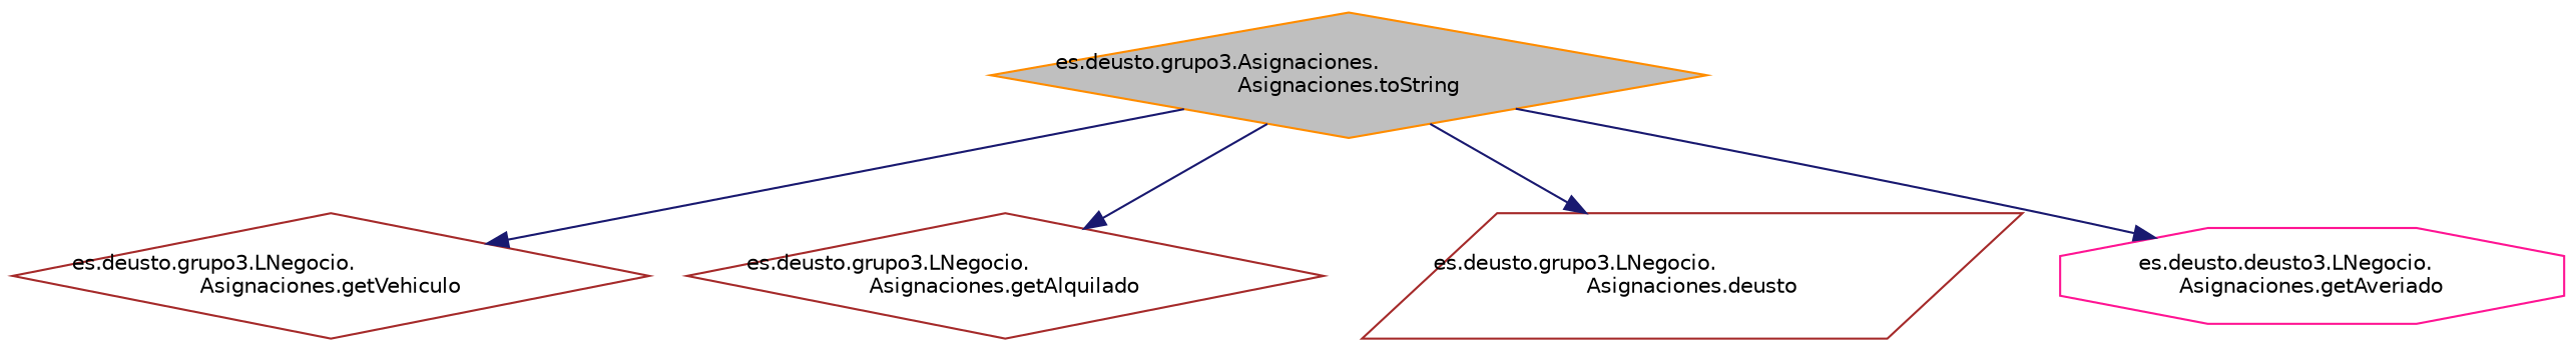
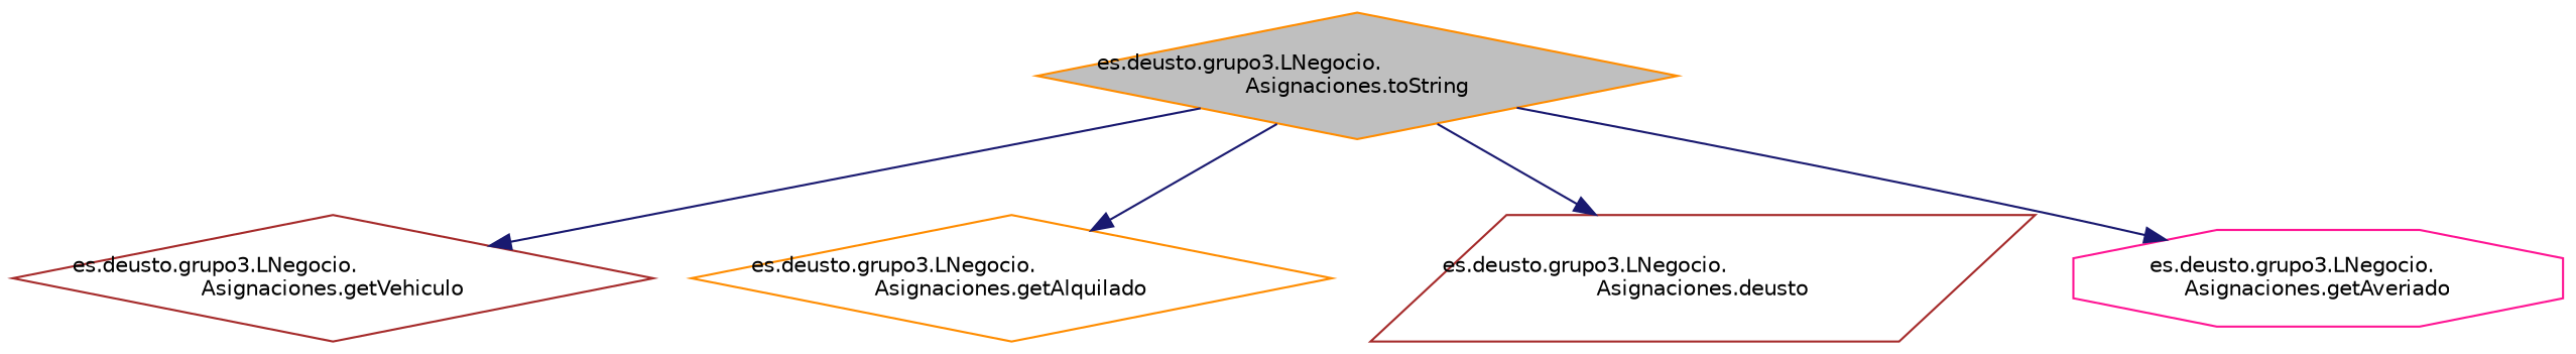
  digraph {
    rankdir=TB
    node [color=darkorange fillcolor=white fontname=Helvetica fontsize=10 shape=diamond style=filled]
    edge [color=midnightblue fontname=Helvetica fontsize=10 labelfontname=Helvetica labelfontsize=10 style=solid]
-   n1 [fillcolor=grey75 fontcolor=black height=0.2 label="es.deusto.grupo3.Asignaciones.\lAsignaciones.toString" width=0.4]
+   n1 [fillcolor=grey75 fontcolor=black height=0.2 label="es.deusto.grupo3.LNegocio.\lAsignaciones.toString" width=0.4]
    n2 [color=brown height=0.2 label="es.deusto.grupo3.LNegocio.\lAsignaciones.getVehiculo" width=0.4]
-   n3 [color=brown height=0.2 label="es.deusto.grupo3.LNegocio.\lAsignaciones.getAlquilado" width=0.4]
+   n3 [height=0.2 label="es.deusto.grupo3.LNegocio.\lAsignaciones.getAlquilado" width=0.4]
    n4 [color=brown height=0.2 label="es.deusto.grupo3.LNegocio.\lAsignaciones.deusto" shape=parallelogram width=0.4]
-   n5 [color=deeppink height=0.2 label="es.deusto.deusto3.LNegocio.\lAsignaciones.getAveriado" shape=octagon width=0.4]
+   n5 [color=deeppink height=0.2 label="es.deusto.grupo3.LNegocio.\lAsignaciones.getAveriado" shape=octagon width=0.4]
    n1 -> n2
    n1 -> n3
    n1 -> n4
    n1 -> n5
  }
